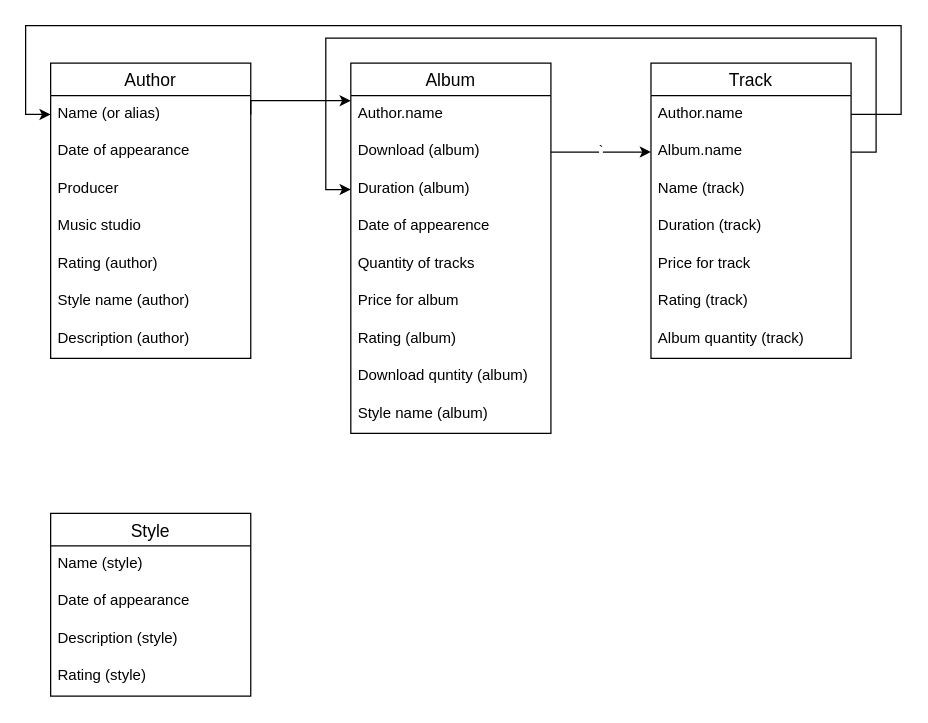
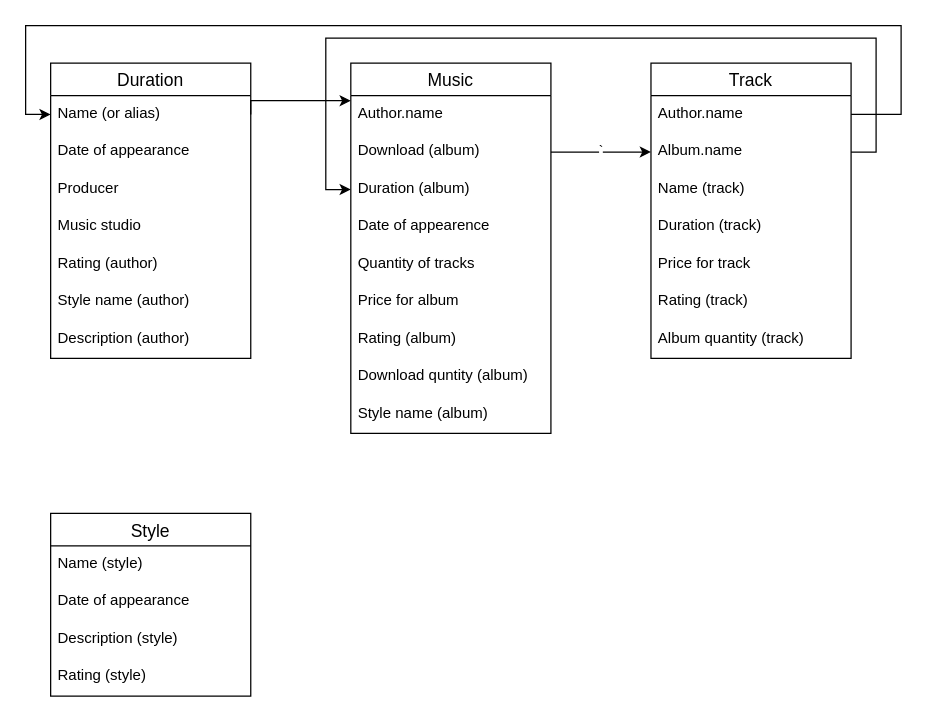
  <mxCell id="0" />
  <mxCell id="1" parent="0" />
- <mxCell id="2" value="Album" style="swimlane;fontStyle=0;childLayout=stackLayout;horizontal=1;startSize=26;horizontalStack=0;resizeParent=1;resizeParentMax=0;resizeLast=0;collapsible=1;marginBottom=0;align=center;fontSize=14;" parent="1" vertex="1"><mxGeometry x="280" y="50" width="160" height="296" as="geometry" /></mxCell>
+ <mxCell id="2" value="Music" style="swimlane;fontStyle=0;childLayout=stackLayout;horizontal=1;startSize=26;horizontalStack=0;resizeParent=1;resizeParentMax=0;resizeLast=0;collapsible=1;marginBottom=0;align=center;fontSize=14;" parent="1" vertex="1"><mxGeometry x="280" y="50" width="160" height="296" as="geometry" /></mxCell>
  <mxCell id="3" value="Author.name" style="text;strokeColor=none;fillColor=none;spacingLeft=4;spacingRight=4;overflow=hidden;rotatable=0;points=[[0,0.5],[1,0.5]];portConstraint=eastwest;fontSize=12;" vertex="1" parent="2"><mxGeometry y="26" width="160" height="30" as="geometry" /></mxCell>
  <mxCell id="4" value="Download (album)" style="text;strokeColor=none;fillColor=none;spacingLeft=4;spacingRight=4;overflow=hidden;rotatable=0;points=[[0,0.5],[1,0.5]];portConstraint=eastwest;fontSize=12;" vertex="1" parent="2"><mxGeometry y="56" width="160" height="30" as="geometry" /></mxCell>
  <mxCell id="5" value="Duration (album)" style="text;strokeColor=none;fillColor=none;spacingLeft=4;spacingRight=4;overflow=hidden;rotatable=0;points=[[0,0.5],[1,0.5]];portConstraint=eastwest;fontSize=12;" parent="2" vertex="1"><mxGeometry y="86" width="160" height="30" as="geometry" /></mxCell>
  <mxCell id="6" value="Date of appearence" style="text;strokeColor=none;fillColor=none;spacingLeft=4;spacingRight=4;overflow=hidden;rotatable=0;points=[[0,0.5],[1,0.5]];portConstraint=eastwest;fontSize=12;" parent="2" vertex="1"><mxGeometry y="116" width="160" height="30" as="geometry" /></mxCell>
  <mxCell id="7" value="Quantity of tracks" style="text;strokeColor=none;fillColor=none;spacingLeft=4;spacingRight=4;overflow=hidden;rotatable=0;points=[[0,0.5],[1,0.5]];portConstraint=eastwest;fontSize=12;" vertex="1" parent="2"><mxGeometry y="146" width="160" height="30" as="geometry" /></mxCell>
  <mxCell id="8" value="Price for album" style="text;strokeColor=none;fillColor=none;spacingLeft=4;spacingRight=4;overflow=hidden;rotatable=0;points=[[0,0.5],[1,0.5]];portConstraint=eastwest;fontSize=12;" vertex="1" parent="2"><mxGeometry y="176" width="160" height="30" as="geometry" /></mxCell>
  <mxCell id="9" value="Rating (album)" style="text;strokeColor=none;fillColor=none;spacingLeft=4;spacingRight=4;overflow=hidden;rotatable=0;points=[[0,0.5],[1,0.5]];portConstraint=eastwest;fontSize=12;" vertex="1" parent="2"><mxGeometry y="206" width="160" height="30" as="geometry" /></mxCell>
  <mxCell id="10" value="Download quntity (album)" style="text;strokeColor=none;fillColor=none;spacingLeft=4;spacingRight=4;overflow=hidden;rotatable=0;points=[[0,0.5],[1,0.5]];portConstraint=eastwest;fontSize=12;" vertex="1" parent="2"><mxGeometry y="236" width="160" height="30" as="geometry" /></mxCell>
  <mxCell id="11" value="Style name (album)" style="text;strokeColor=none;fillColor=none;spacingLeft=4;spacingRight=4;overflow=hidden;rotatable=0;points=[[0,0.5],[1,0.5]];portConstraint=eastwest;fontSize=12;" parent="2" vertex="1"><mxGeometry y="266" width="160" height="30" as="geometry" /></mxCell>
- <mxCell id="12" value="Author" style="swimlane;fontStyle=0;childLayout=stackLayout;horizontal=1;startSize=26;horizontalStack=0;resizeParent=1;resizeParentMax=0;resizeLast=0;collapsible=1;marginBottom=0;align=center;fontSize=14;" parent="1" vertex="1"><mxGeometry x="40" y="50" width="160" height="236" as="geometry"><mxRectangle x="40" y="40" width="70" height="26" as="alternateBounds" /></mxGeometry></mxCell>
+ <mxCell id="12" value="Duration" style="swimlane;fontStyle=0;childLayout=stackLayout;horizontal=1;startSize=26;horizontalStack=0;resizeParent=1;resizeParentMax=0;resizeLast=0;collapsible=1;marginBottom=0;align=center;fontSize=14;" parent="1" vertex="1"><mxGeometry x="40" y="50" width="160" height="236" as="geometry"><mxRectangle x="40" y="40" width="70" height="26" as="alternateBounds" /></mxGeometry></mxCell>
  <mxCell id="13" value="Name (or alias)" style="text;strokeColor=none;fillColor=none;spacingLeft=4;spacingRight=4;overflow=hidden;rotatable=0;points=[[0,0.5],[1,0.5]];portConstraint=eastwest;fontSize=12;" parent="12" vertex="1"><mxGeometry y="26" width="160" height="30" as="geometry" /></mxCell>
  <mxCell id="14" value="Date of appearance" style="text;strokeColor=none;fillColor=none;spacingLeft=4;spacingRight=4;overflow=hidden;rotatable=0;points=[[0,0.5],[1,0.5]];portConstraint=eastwest;fontSize=12;" vertex="1" parent="12"><mxGeometry y="56" width="160" height="30" as="geometry" /></mxCell>
  <mxCell id="15" value="Producer" style="text;strokeColor=none;fillColor=none;spacingLeft=4;spacingRight=4;overflow=hidden;rotatable=0;points=[[0,0.5],[1,0.5]];portConstraint=eastwest;fontSize=12;" vertex="1" parent="12"><mxGeometry y="86" width="160" height="30" as="geometry" /></mxCell>
  <mxCell id="16" value="Music studio" style="text;strokeColor=none;fillColor=none;spacingLeft=4;spacingRight=4;overflow=hidden;rotatable=0;points=[[0,0.5],[1,0.5]];portConstraint=eastwest;fontSize=12;" vertex="1" parent="12"><mxGeometry y="116" width="160" height="30" as="geometry" /></mxCell>
  <mxCell id="17" value="Rating (author)" style="text;strokeColor=none;fillColor=none;spacingLeft=4;spacingRight=4;overflow=hidden;rotatable=0;points=[[0,0.5],[1,0.5]];portConstraint=eastwest;fontSize=12;" vertex="1" parent="12"><mxGeometry y="146" width="160" height="30" as="geometry" /></mxCell>
  <mxCell id="18" value="Style name (author)" style="text;strokeColor=none;fillColor=none;spacingLeft=4;spacingRight=4;overflow=hidden;rotatable=0;points=[[0,0.5],[1,0.5]];portConstraint=eastwest;fontSize=12;" vertex="1" parent="12"><mxGeometry y="176" width="160" height="30" as="geometry" /></mxCell>
  <mxCell id="19" value="Description (author)" style="text;strokeColor=none;fillColor=none;spacingLeft=4;spacingRight=4;overflow=hidden;rotatable=0;points=[[0,0.5],[1,0.5]];portConstraint=eastwest;fontSize=12;" parent="12" vertex="1"><mxGeometry y="206" width="160" height="30" as="geometry" /></mxCell>
  <mxCell id="20" value="Track" style="swimlane;fontStyle=0;childLayout=stackLayout;horizontal=1;startSize=26;horizontalStack=0;resizeParent=1;resizeParentMax=0;resizeLast=0;collapsible=1;marginBottom=0;align=center;fontSize=14;" vertex="1" parent="1"><mxGeometry x="520" y="50" width="160" height="236" as="geometry" /></mxCell>
  <mxCell id="21" value="Author.name" style="text;strokeColor=none;fillColor=none;spacingLeft=4;spacingRight=4;overflow=hidden;rotatable=0;points=[[0,0.5],[1,0.5]];portConstraint=eastwest;fontSize=12;" vertex="1" parent="20"><mxGeometry y="26" width="160" height="30" as="geometry" /></mxCell>
  <mxCell id="22" value="Album.name" style="text;strokeColor=none;fillColor=none;spacingLeft=4;spacingRight=4;overflow=hidden;rotatable=0;points=[[0,0.5],[1,0.5]];portConstraint=eastwest;fontSize=12;" vertex="1" parent="20"><mxGeometry y="56" width="160" height="30" as="geometry" /></mxCell>
  <mxCell id="23" value="Name (track)" style="text;strokeColor=none;fillColor=none;spacingLeft=4;spacingRight=4;overflow=hidden;rotatable=0;points=[[0,0.5],[1,0.5]];portConstraint=eastwest;fontSize=12;" vertex="1" parent="20"><mxGeometry y="86" width="160" height="30" as="geometry" /></mxCell>
  <mxCell id="24" value="Duration (track)" style="text;strokeColor=none;fillColor=none;spacingLeft=4;spacingRight=4;overflow=hidden;rotatable=0;points=[[0,0.5],[1,0.5]];portConstraint=eastwest;fontSize=12;" vertex="1" parent="20"><mxGeometry y="116" width="160" height="30" as="geometry" /></mxCell>
  <mxCell id="25" value="Price for track" style="text;strokeColor=none;fillColor=none;spacingLeft=4;spacingRight=4;overflow=hidden;rotatable=0;points=[[0,0.5],[1,0.5]];portConstraint=eastwest;fontSize=12;" vertex="1" parent="20"><mxGeometry y="146" width="160" height="30" as="geometry" /></mxCell>
  <mxCell id="26" value="Rating (track)" style="text;strokeColor=none;fillColor=none;spacingLeft=4;spacingRight=4;overflow=hidden;rotatable=0;points=[[0,0.5],[1,0.5]];portConstraint=eastwest;fontSize=12;" vertex="1" parent="20"><mxGeometry y="176" width="160" height="30" as="geometry" /></mxCell>
  <mxCell id="27" value="Album quantity (track)" style="text;strokeColor=none;fillColor=none;spacingLeft=4;spacingRight=4;overflow=hidden;rotatable=0;points=[[0,0.5],[1,0.5]];portConstraint=eastwest;fontSize=12;" vertex="1" parent="20"><mxGeometry y="206" width="160" height="30" as="geometry" /></mxCell>
  <mxCell id="28" style="edgeStyle=orthogonalEdgeStyle;rounded=0;orthogonalLoop=1;jettySize=auto;html=1;exitX=1;exitY=0.5;exitDx=0;exitDy=0;" edge="1" parent="1" source="13" target="3"><mxGeometry relative="1" as="geometry"><Array as="points"><mxPoint x="200" y="80" /></Array></mxGeometry></mxCell>
  <mxCell id="29" value="`" style="edgeStyle=orthogonalEdgeStyle;rounded=0;orthogonalLoop=1;jettySize=auto;html=1;exitX=1;exitY=0.5;exitDx=0;exitDy=0;entryX=0;entryY=0.5;entryDx=0;entryDy=0;" edge="1" parent="1" source="4" target="22"><mxGeometry relative="1" as="geometry" /></mxCell>
  <mxCell id="30" style="edgeStyle=orthogonalEdgeStyle;rounded=0;orthogonalLoop=1;jettySize=auto;html=1;exitX=1;exitY=0.5;exitDx=0;exitDy=0;entryX=0;entryY=0.5;entryDx=0;entryDy=0;" edge="1" parent="1" source="21" target="13"><mxGeometry relative="1" as="geometry"><Array as="points"><mxPoint x="720" y="91" /><mxPoint x="720" y="20" /><mxPoint x="20" y="20" /><mxPoint x="20" y="91" /></Array></mxGeometry></mxCell>
  <mxCell id="31" style="edgeStyle=orthogonalEdgeStyle;rounded=0;orthogonalLoop=1;jettySize=auto;html=1;exitX=1;exitY=0.5;exitDx=0;exitDy=0;entryX=0;entryY=0.5;entryDx=0;entryDy=0;" edge="1" parent="1" source="22" target="5"><mxGeometry relative="1" as="geometry"><Array as="points"><mxPoint x="700" y="121" /><mxPoint x="700" y="30" /><mxPoint x="260" y="30" /><mxPoint x="260" y="151" /></Array></mxGeometry></mxCell>
  <mxCell id="32" value="Style" style="swimlane;fontStyle=0;childLayout=stackLayout;horizontal=1;startSize=26;horizontalStack=0;resizeParent=1;resizeParentMax=0;resizeLast=0;collapsible=1;marginBottom=0;align=center;fontSize=14;" vertex="1" parent="1"><mxGeometry x="40" y="410" width="160" height="146" as="geometry"><mxRectangle x="40" y="40" width="70" height="26" as="alternateBounds" /></mxGeometry></mxCell>
  <mxCell id="33" value="Name (style)" style="text;strokeColor=none;fillColor=none;spacingLeft=4;spacingRight=4;overflow=hidden;rotatable=0;points=[[0,0.5],[1,0.5]];portConstraint=eastwest;fontSize=12;" vertex="1" parent="32"><mxGeometry y="26" width="160" height="30" as="geometry" /></mxCell>
  <mxCell id="34" value="Date of appearance" style="text;strokeColor=none;fillColor=none;spacingLeft=4;spacingRight=4;overflow=hidden;rotatable=0;points=[[0,0.5],[1,0.5]];portConstraint=eastwest;fontSize=12;" vertex="1" parent="32"><mxGeometry y="56" width="160" height="30" as="geometry" /></mxCell>
  <mxCell id="35" value="Description (style)" style="text;strokeColor=none;fillColor=none;spacingLeft=4;spacingRight=4;overflow=hidden;rotatable=0;points=[[0,0.5],[1,0.5]];portConstraint=eastwest;fontSize=12;" vertex="1" parent="32"><mxGeometry y="86" width="160" height="30" as="geometry" /></mxCell>
  <mxCell id="36" value="Rating (style)" style="text;strokeColor=none;fillColor=none;spacingLeft=4;spacingRight=4;overflow=hidden;rotatable=0;points=[[0,0.5],[1,0.5]];portConstraint=eastwest;fontSize=12;" vertex="1" parent="32"><mxGeometry y="116" width="160" height="30" as="geometry" /></mxCell>
